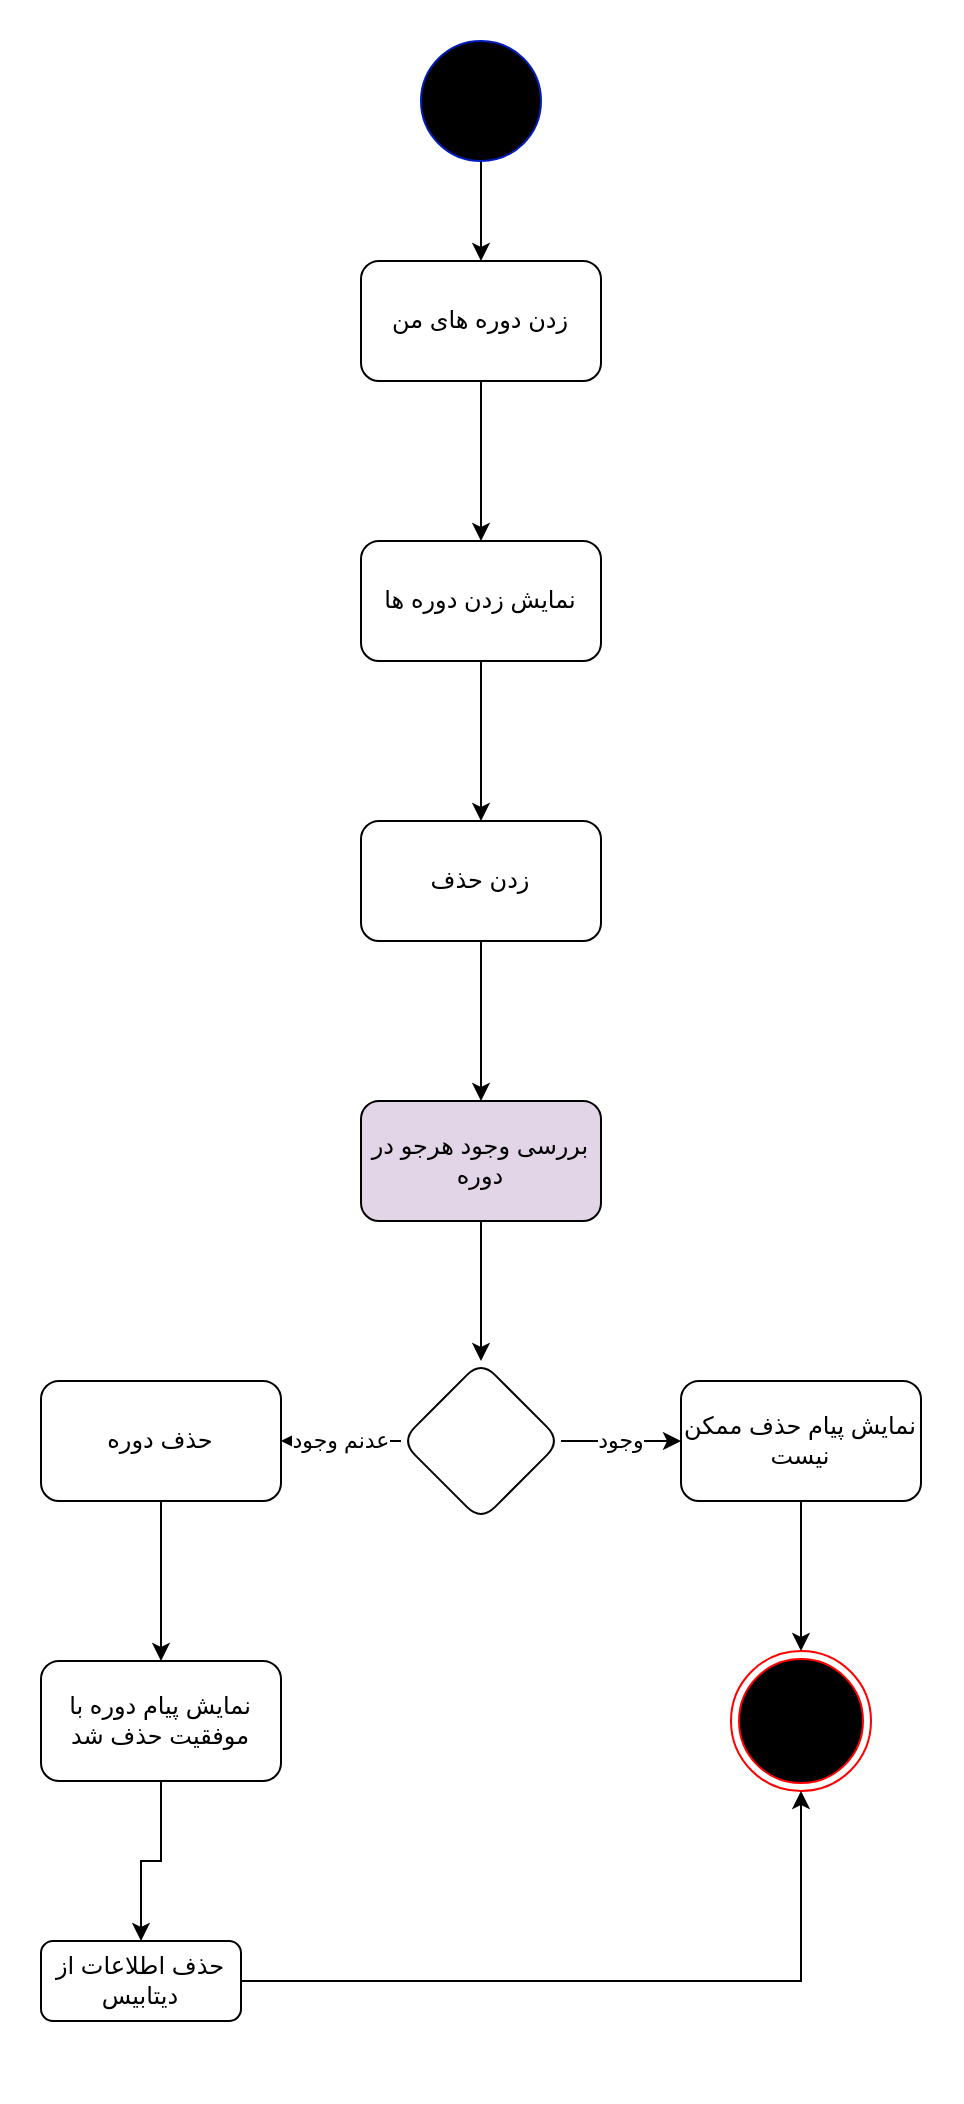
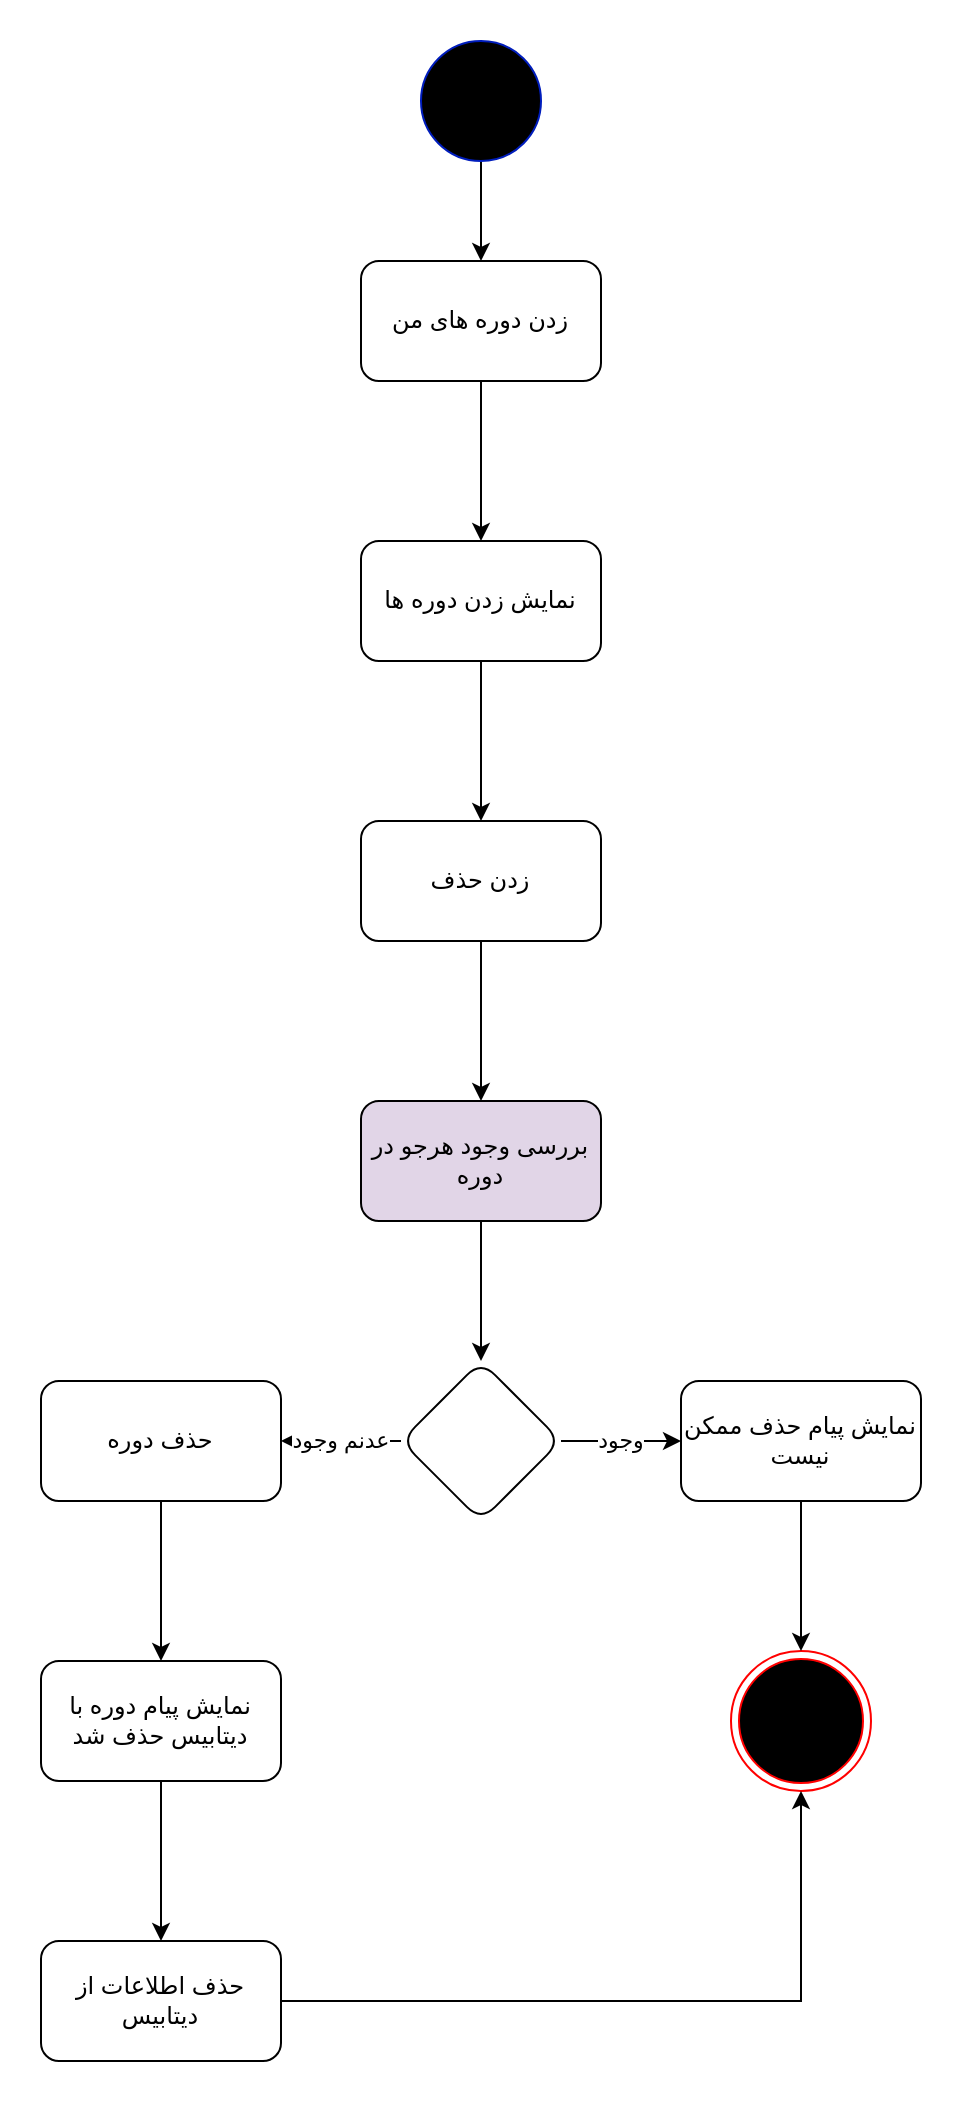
  <mxCell id="0" />
  <mxCell id="1" parent="0" />
  <mxCell id="2" value="" style="edgeStyle=orthogonalEdgeStyle;rounded=0;orthogonalLoop=1;jettySize=auto;html=1;" parent="1" source="3" target="6" edge="1"><mxGeometry relative="1" as="geometry"><mxPoint x="240" y="160" as="targetPoint" /></mxGeometry></mxCell>
  <mxCell id="3" value="" style="verticalLabelPosition=bottom;verticalAlign=top;html=1;shape=mxgraph.flowchart.on-page_reference;fillColor=#000000;fontColor=#ffffff;strokeColor=#001DBC;" parent="1" vertex="1"><mxGeometry x="210" y="20" width="60" height="60" as="geometry" /></mxCell>
  <mxCell id="4" value="" style="ellipse;html=1;shape=endState;fillColor=#000000;strokeColor=#ff0000;strokeWidth=1;fontSize=20;" parent="1" vertex="1"><mxGeometry x="365" y="825" width="70" height="70" as="geometry" /></mxCell>
  <mxCell id="5" value="" style="edgeStyle=orthogonalEdgeStyle;rounded=0;orthogonalLoop=1;jettySize=auto;html=1;" parent="1" source="6" target="8" edge="1"><mxGeometry relative="1" as="geometry" /></mxCell>
  <mxCell id="6" value="زدن دوره های من" style="rounded=1;whiteSpace=wrap;html=1;" parent="1" vertex="1"><mxGeometry x="180" y="130" width="120" height="60" as="geometry" /></mxCell>
  <mxCell id="7" value="" style="edgeStyle=orthogonalEdgeStyle;rounded=0;orthogonalLoop=1;jettySize=auto;html=1;" parent="1" source="8" target="10" edge="1"><mxGeometry relative="1" as="geometry" /></mxCell>
  <mxCell id="8" value="نمایش زدن دوره ها" style="whiteSpace=wrap;html=1;rounded=1;" parent="1" vertex="1"><mxGeometry x="180" y="270" width="120" height="60" as="geometry" /></mxCell>
  <mxCell id="9" value="" style="edgeStyle=orthogonalEdgeStyle;rounded=0;orthogonalLoop=1;jettySize=auto;html=1;" parent="1" source="10" target="12" edge="1"><mxGeometry relative="1" as="geometry" /></mxCell>
  <mxCell id="10" value="زدن حذف" style="whiteSpace=wrap;html=1;rounded=1;" parent="1" vertex="1"><mxGeometry x="180" y="410" width="120" height="60" as="geometry" /></mxCell>
  <mxCell id="11" value="" style="edgeStyle=orthogonalEdgeStyle;rounded=0;orthogonalLoop=1;jettySize=auto;html=1;" parent="1" source="12" target="15" edge="1"><mxGeometry relative="1" as="geometry" /></mxCell>
  <mxCell id="12" value="بررسی وجود هرجو در دوره" style="whiteSpace=wrap;html=1;rounded=1;fillColor=#e1d5e7;" parent="1" vertex="1"><mxGeometry x="180" y="550" width="120" height="60" as="geometry" /></mxCell>
  <mxCell id="13" value="عدنم وجود" style="edgeStyle=orthogonalEdgeStyle;rounded=0;orthogonalLoop=1;jettySize=auto;html=1;" parent="1" source="15" target="17" edge="1"><mxGeometry relative="1" as="geometry" /></mxCell>
  <mxCell id="14" value="وجود" style="edgeStyle=orthogonalEdgeStyle;rounded=0;orthogonalLoop=1;jettySize=auto;html=1;" parent="1" source="15" target="21" edge="1"><mxGeometry relative="1" as="geometry" /></mxCell>
  <mxCell id="15" value="" style="rhombus;whiteSpace=wrap;html=1;rounded=1;" parent="1" vertex="1"><mxGeometry x="200" y="680" width="80" height="80" as="geometry" /></mxCell>
  <mxCell id="16" value="" style="edgeStyle=orthogonalEdgeStyle;rounded=0;orthogonalLoop=1;jettySize=auto;html=1;" parent="1" source="17" target="19" edge="1"><mxGeometry relative="1" as="geometry" /></mxCell>
  <mxCell id="17" value="حذف دوره" style="whiteSpace=wrap;html=1;rounded=1;" parent="1" vertex="1"><mxGeometry x="20" y="690" width="120" height="60" as="geometry" /></mxCell>
  <mxCell id="18" value="" style="edgeStyle=orthogonalEdgeStyle;rounded=0;orthogonalLoop=1;jettySize=auto;html=1;" edge="1" parent="1" source="19" target="23"><mxGeometry relative="1" as="geometry" /></mxCell>
- <mxCell id="19" value="نمایش پیام دوره با موفقیت حذف شد" style="whiteSpace=wrap;html=1;rounded=1;" parent="1" vertex="1"><mxGeometry x="20" y="830" width="120" height="60" as="geometry" /></mxCell>
+ <mxCell id="19" value="نمایش پیام دوره با دیتابیس حذف شد" style="whiteSpace=wrap;html=1;rounded=1;" parent="1" vertex="1"><mxGeometry x="20" y="830" width="120" height="60" as="geometry" /></mxCell>
  <mxCell id="20" style="edgeStyle=orthogonalEdgeStyle;rounded=0;orthogonalLoop=1;jettySize=auto;html=1;exitX=0.5;exitY=1;exitDx=0;exitDy=0;entryX=0.5;entryY=0;entryDx=0;entryDy=0;" parent="1" source="21" target="4" edge="1"><mxGeometry relative="1" as="geometry" /></mxCell>
  <mxCell id="21" value="نمایش پیام حذف ممکن نیست" style="whiteSpace=wrap;html=1;rounded=1;" parent="1" vertex="1"><mxGeometry x="340" y="690" width="120" height="60" as="geometry" /></mxCell>
  <mxCell id="22" style="edgeStyle=orthogonalEdgeStyle;rounded=0;orthogonalLoop=1;jettySize=auto;html=1;exitX=1;exitY=0.5;exitDx=0;exitDy=0;entryX=0.5;entryY=1;entryDx=0;entryDy=0;" edge="1" parent="1" source="23" target="4"><mxGeometry relative="1" as="geometry" /></mxCell>
- <mxCell id="23" value="حذف اطلاعات از دیتابیس" style="whiteSpace=wrap;html=1;rounded=1;" vertex="1" parent="1"><mxGeometry x="20" y="970" width="100" height="40" as="geometry" /></mxCell>
+ <mxCell id="23" value="حذف اطلاعات از دیتابیس" style="whiteSpace=wrap;html=1;rounded=1;" vertex="1" parent="1"><mxGeometry x="20" y="970" width="120" height="60" as="geometry" /></mxCell>
